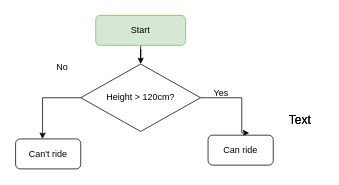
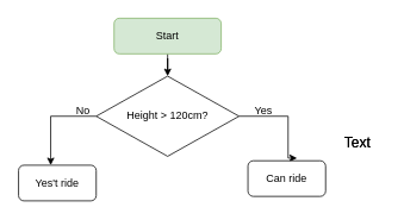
  <mxCell id="0" />
  <mxCell id="1" parent="0" />
  <mxCell id="2" style="edgeStyle=orthogonalEdgeStyle;rounded=0;orthogonalLoop=1;jettySize=auto;html=1;entryX=0.632;entryY=-0.075;entryDx=0;entryDy=0;entryPerimeter=0;" parent="1" source="4" target="8" edge="1"><mxGeometry relative="1" as="geometry"><Array as="points"><mxPoint x="322" y="130" /></Array></mxGeometry></mxCell>
  <mxCell id="3" style="edgeStyle=orthogonalEdgeStyle;rounded=0;orthogonalLoop=1;jettySize=auto;html=1;entryX=0.414;entryY=0;entryDx=0;entryDy=0;entryPerimeter=0;" parent="1" source="4" target="7" edge="1"><mxGeometry relative="1" as="geometry"><mxPoint x="4" y="165" as="targetPoint" /><Array as="points"><mxPoint x="56" y="130" /></Array></mxGeometry></mxCell>
  <mxCell id="4" value="Height &amp;gt; 120cm?" style="rhombus;whiteSpace=wrap;html=1;" parent="1" vertex="1"><mxGeometry x="107" y="85" width="160" height="90" as="geometry" /></mxCell>
  <mxCell id="5" style="edgeStyle=orthogonalEdgeStyle;rounded=0;orthogonalLoop=1;jettySize=auto;html=1;" parent="1" source="6" target="4" edge="1"><mxGeometry relative="1" as="geometry" /></mxCell>
  <mxCell id="6" value="Start" style="rounded=1;whiteSpace=wrap;html=1;fillColor=#d5e8d4;strokeColor=#82b366;" parent="1" vertex="1"><mxGeometry x="127" y="20" width="120" height="40" as="geometry" /></mxCell>
- <mxCell id="7" value="Can't ride" style="rounded=1;whiteSpace=wrap;html=1;" parent="1" vertex="1"><mxGeometry x="20" y="185" width="87" height="40" as="geometry" /></mxCell>
+ <mxCell id="7" value="Yes't ride" style="rounded=1;whiteSpace=wrap;html=1;" parent="1" vertex="1"><mxGeometry x="20" y="185" width="87" height="40" as="geometry" /></mxCell>
  <mxCell id="8" value="Can ride" style="rounded=1;whiteSpace=wrap;html=1;" parent="1" vertex="1"><mxGeometry x="277" y="180" width="87" height="40" as="geometry" /></mxCell>
- <mxCell id="9" value="No" style="text;html=1;align=center;verticalAlign=middle;resizable=0;points=[];autosize=1;" parent="1" vertex="1"><mxGeometry x="67" y="79" width="30" height="20" as="geometry" /></mxCell>
+ <mxCell id="9" value="No" style="text;html=1;align=center;verticalAlign=middle;resizable=0;points=[];autosize=1;" parent="1" vertex="1"><mxGeometry x="77" y="114" width="30" height="20" as="geometry" /></mxCell>
  <mxCell id="10" value="Yes" style="text;html=1;align=center;verticalAlign=middle;resizable=0;points=[];autosize=1;" parent="1" vertex="1"><mxGeometry x="274" y="114" width="40" height="20" as="geometry" /></mxCell>
  <mxCell id="11" value="Text" style="text;strokeColor=none;fillColor=none;html=1;align=center;verticalAlign=middle;whiteSpace=wrap;rounded=0;fontSize=16;" parent="1" vertex="1"><mxGeometry x="370" y="145" width="60" height="30" as="geometry" /></mxCell>
  <mxCell id="12" value="Text" style="text;strokeColor=none;fillColor=none;html=1;align=center;verticalAlign=middle;whiteSpace=wrap;rounded=0;fontSize=16;" parent="1" vertex="1"><mxGeometry x="370" y="145" width="60" height="30" as="geometry" /></mxCell>
